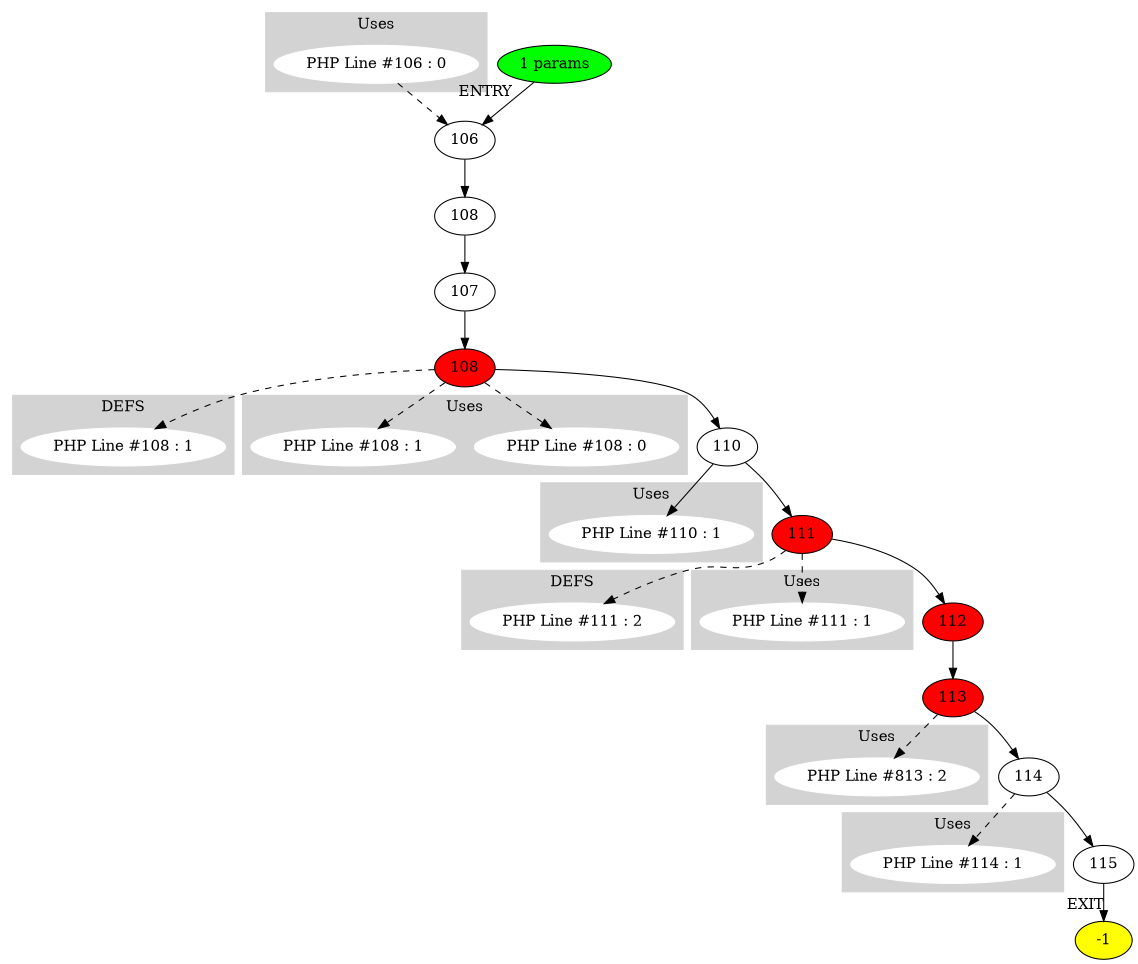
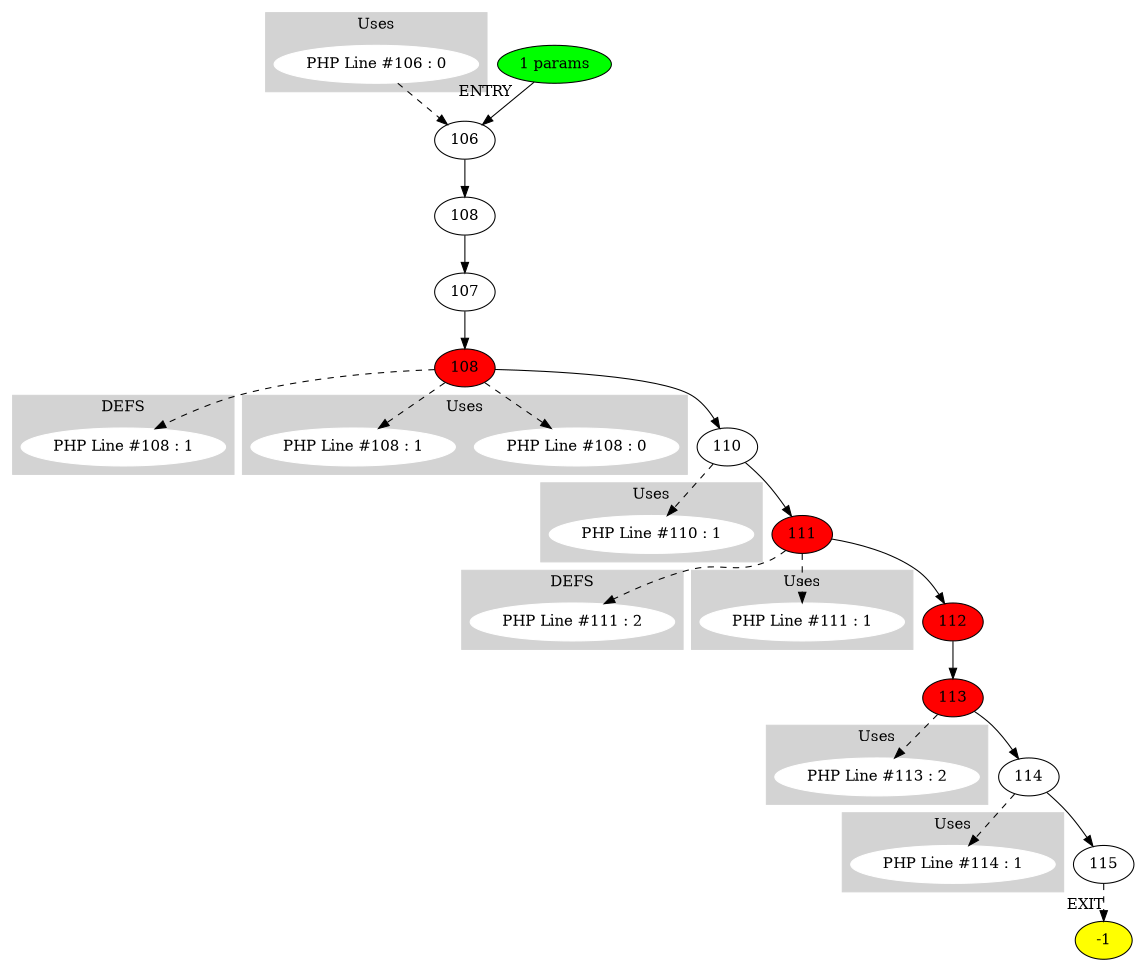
  digraph {
    node [style=filled]
    n1 [color=white label="PHP Line #108 : 1"]
    n2 [color=white label="PHP Line #111 : 2"]
    n3 [color=white label="PHP Line #106 : 0"]
    n4 [color=white label="PHP Line #108 : 0"]
    n5 [color=white label="PHP Line #108 : 1"]
    n6 [color=white label="PHP Line #110 : 1"]
    n7 [color=white label="PHP Line #111 : 1"]
-   n8 [color=white label="PHP Line #813 : 2"]
+   n8 [color=white label="PHP Line #113 : 2"]
    n9 [color=white label="PHP Line #114 : 1"]
    n10 [label=106 style=""]
    n11 [label=108 style=""]
    n12 [label=107 style=""]
    n13 [fillcolor=red label=108]
    n14 [label=110 style=""]
    n15 [fillcolor=red label=111]
    n16 [fillcolor=red label=112]
    n17 [fillcolor=red label=113]
    n18 [label=114 style=""]
    n19 [label=115 style=""]
    -1 [fillcolor=yellow]
    n21 [fillcolor=green label="1 params"]
    subgraph cluster_1 {
      color=lightgrey
      label=DEFS
      style=filled
      n1
    }
    subgraph cluster_2 {
      color=lightgrey
      label=DEFS
      style=filled
      n2
    }
    subgraph cluster_3 {
      color=lightgrey
      label=Uses
      style=filled
      n3
    }
    subgraph cluster_4 {
      color=lightgrey
      label=Uses
      style=filled
      n4
      n5
    }
    subgraph cluster_5 {
      color=lightgrey
      label=Uses
      style=filled
      n6
    }
    subgraph cluster_6 {
      color=lightgrey
      label=Uses
      style=filled
      n7
    }
    subgraph cluster_7 {
      color=lightgrey
      label=Uses
      style=filled
      n8
    }
    subgraph cluster_8 {
      color=lightgrey
      label=Uses
      style=filled
      n9
    }
    n3 -> n10 [style=dashed]
    n10 -> n11
    n11 -> n12
    n12 -> n13
    n13 -> n1 [style=dashed]
    n13 -> n4 [style=dashed]
    n13 -> n5 [style=dashed]
    n13 -> n14
-   n14 -> n6 [style=solid]
+   n14 -> n6 [style=dashed]
    n14 -> n15
    n15 -> n2 [style=dashed]
    n15 -> n7 [style=dashed]
    n15 -> n16
    n16 -> n17
    n17 -> n8 [style=dashed]
    n17 -> n18
    n18 -> n9 [style=dashed]
    n18 -> n19
-   n19 -> -1 [xlabel=EXIT]
+   n19 -> -1 [xlabel=EXIT style=dashed]
    n21 -> n10 [xlabel=ENTRY]
  }
